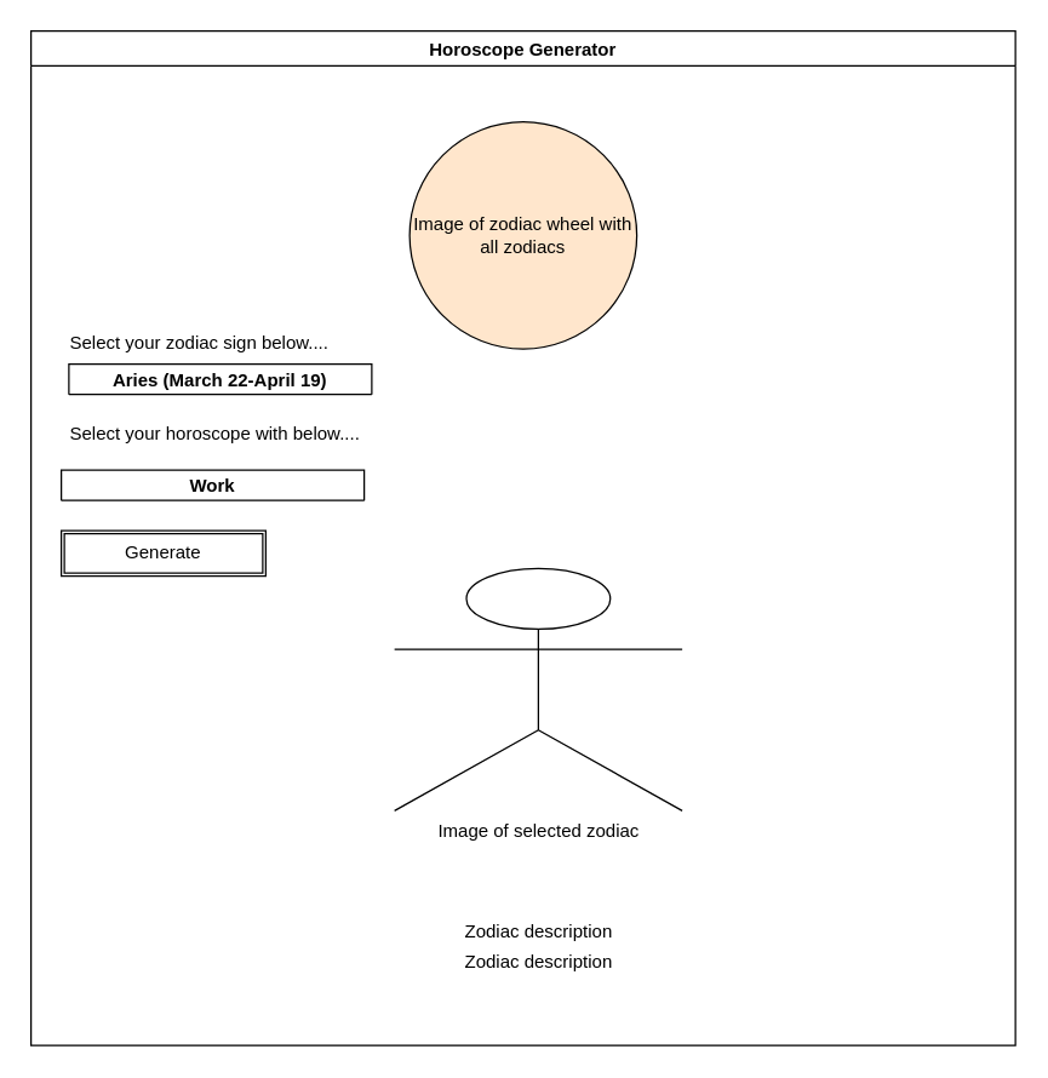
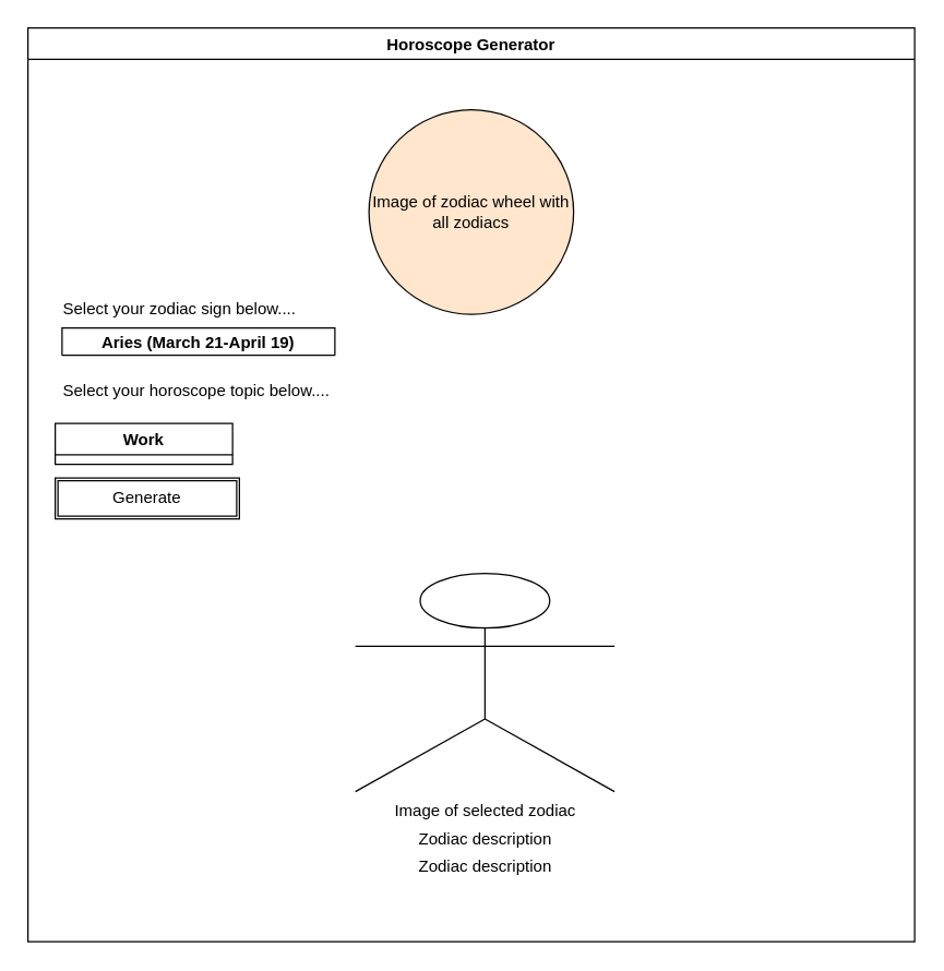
  <mxCell id="0" />
  <mxCell id="1" parent="0" />
  <mxCell id="2" value="Horoscope Generator" style="swimlane;" vertex="1" parent="1"><mxGeometry x="20" y="20" width="650" height="670" as="geometry" /></mxCell>
  <mxCell id="3" value="Image of zodiac wheel with all zodiacs" style="ellipse;whiteSpace=wrap;html=1;aspect=fixed;fillColor=#ffe6cc;" vertex="1" parent="2"><mxGeometry x="250" y="60" width="150" height="150" as="geometry" /></mxCell>
  <mxCell id="4" value="Select your zodiac sign below...." style="text;strokeColor=none;fillColor=none;align=left;verticalAlign=middle;spacingLeft=4;spacingRight=4;overflow=hidden;points=[[0,0.5],[1,0.5]];portConstraint=eastwest;rotatable=0;" vertex="1" parent="2"><mxGeometry x="20" y="190" width="210" height="30" as="geometry" /></mxCell>
- <mxCell id="5" value="Select your horoscope with below...." style="text;strokeColor=none;fillColor=none;align=left;verticalAlign=middle;spacingLeft=4;spacingRight=4;overflow=hidden;points=[[0,0.5],[1,0.5]];portConstraint=eastwest;rotatable=0;" vertex="1" parent="2"><mxGeometry x="20" y="250" width="210" height="30" as="geometry" /></mxCell>
- <mxCell id="6" value="Aries (March 22-April 19)" style="swimlane;" vertex="1" parent="2"><mxGeometry x="25" y="220" width="200" height="20" as="geometry" /></mxCell>
- <mxCell id="7" value="Work" style="swimlane;" vertex="1" parent="2"><mxGeometry x="20" y="290" width="200" height="20" as="geometry" /></mxCell>
+ <mxCell id="5" value="Select your horoscope topic below...." style="text;strokeColor=none;fillColor=none;align=left;verticalAlign=middle;spacingLeft=4;spacingRight=4;overflow=hidden;points=[[0,0.5],[1,0.5]];portConstraint=eastwest;rotatable=0;" vertex="1" parent="2"><mxGeometry x="20" y="250" width="210" height="30" as="geometry" /></mxCell>
+ <mxCell id="6" value="Aries (March 21-April 19)" style="swimlane;" vertex="1" parent="2"><mxGeometry x="25" y="220" width="200" height="20" as="geometry" /></mxCell>
+ <mxCell id="7" value="Work" style="swimlane;" vertex="1" parent="2"><mxGeometry x="20" y="290" width="130" height="30" as="geometry" /></mxCell>
  <mxCell id="8" value="Generate" style="shape=ext;double=1;rounded=0;whiteSpace=wrap;html=1;" vertex="1" parent="2"><mxGeometry x="20" y="330" width="135" height="30" as="geometry" /></mxCell>
- <mxCell id="9" value="Image of selected zodiac" style="shape=umlActor;verticalLabelPosition=bottom;verticalAlign=top;html=1;outlineConnect=0;" vertex="1" parent="2"><mxGeometry x="240" y="355" width="190" height="160" as="geometry" /></mxCell>
+ <mxCell id="9" value="Image of selected zodiac" style="shape=umlActor;verticalLabelPosition=bottom;verticalAlign=top;html=1;outlineConnect=0;" vertex="1" parent="2"><mxGeometry x="240" y="400" width="190" height="160" as="geometry" /></mxCell>
  <mxCell id="10" value="Zodiac description" style="text;html=1;strokeColor=none;fillColor=none;align=center;verticalAlign=middle;whiteSpace=wrap;rounded=0;" vertex="1" parent="2"><mxGeometry x="257.5" y="580" width="155" height="30" as="geometry" /></mxCell>
  <mxCell id="11" value="Zodiac description" style="text;html=1;strokeColor=none;fillColor=none;align=center;verticalAlign=middle;whiteSpace=wrap;rounded=0;" vertex="1" parent="2"><mxGeometry x="257.5" y="600" width="155" height="30" as="geometry" /></mxCell>
